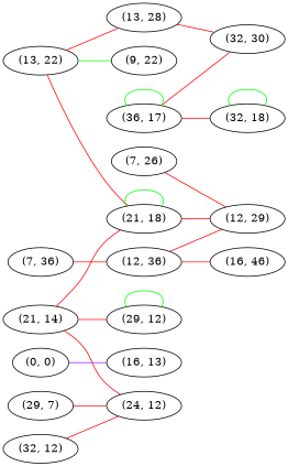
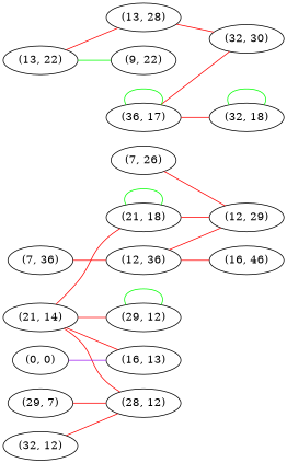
  graph {
    rankdir=LR
    edge [color=red weight=1]
    "(13, 22)"
    "(9, 22)"
    "(13, 28)"
    "(21, 18)"
    "(32, 30)"
    "(12, 29)"
    "(21, 14)"
    "(16, 13)"
-   "(28, 12)" [label="(24, 12)"]
+   "(28, 12)"
    n10 [label="(29, 12)"]
    "(29, 7)"
    "(7, 26)"
    "(36, 17)"
    "(32, 18)"
    "(0, 0)"
    "(32, 12)"
    "(7, 36)"
    "(12, 36)"
    "(16, 46)"
    "(13, 22)" -- "(9, 22)" [color=green]
    "(13, 22)" -- "(13, 28)"
-   "(13, 22)" -- "(21, 18)"
    "(13, 28)" -- "(32, 30)"
    "(21, 18)" -- "(21, 18)" [color=green weight=2]
    "(21, 18)" -- "(12, 29)"
    "(21, 14)" -- "(21, 18)"
+   "(21, 14)" -- "(16, 13)"
    "(21, 14)" -- "(28, 12)" [weight=2]
    "(21, 14)" -- n10
    n10 -- n10 [color=green weight=2]
    "(29, 7)" -- "(28, 12)"
    "(7, 26)" -- "(12, 29)"
    "(36, 17)" -- "(32, 30)"
    "(36, 17)" -- "(36, 17)" [color=green weight=2]
    "(36, 17)" -- "(32, 18)"
    "(32, 18)" -- "(32, 18)" [color=green weight=2]
    "(0, 0)" -- "(16, 13)" [color=purple weight=4]
    "(32, 12)" -- "(28, 12)"
    "(7, 36)" -- "(12, 36)"
    "(12, 36)" -- "(12, 29)"
    "(12, 36)" -- "(16, 46)"
  }
